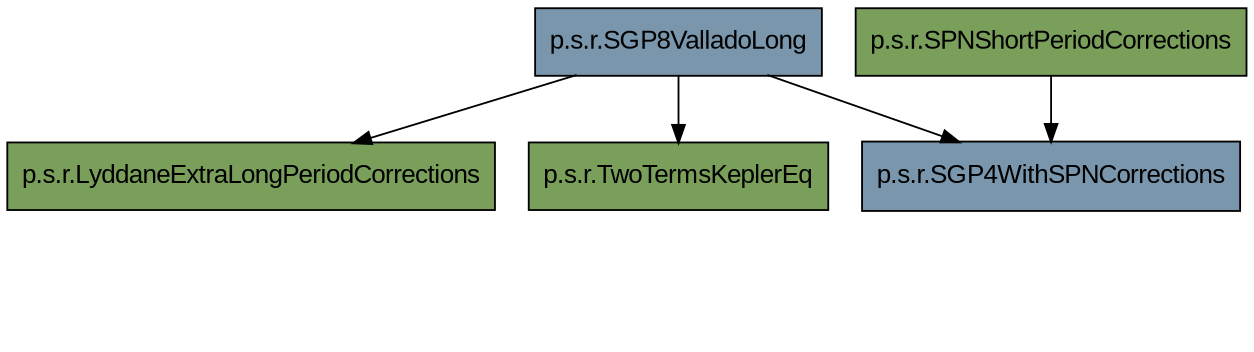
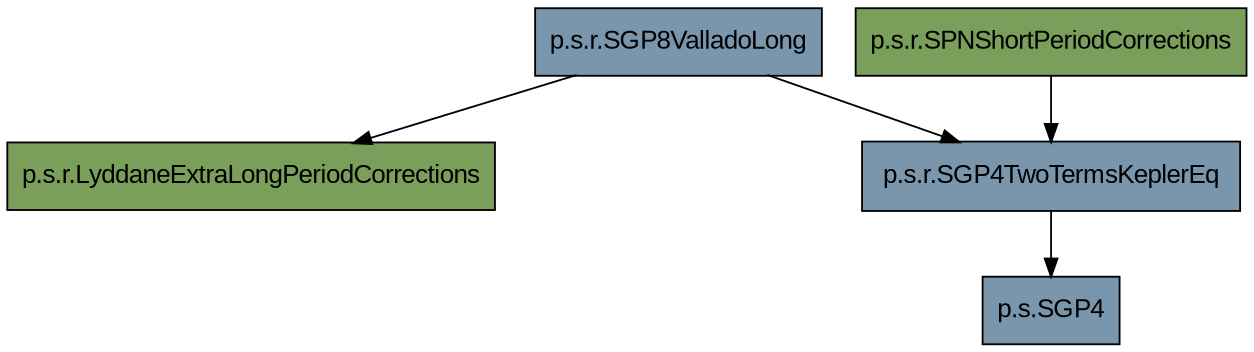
  digraph {
    fontname="Liberation Sans"
    node [fillcolor="#799F5A" fontname="Liberation Sans" shape=record style=filled]
    edge [arrowtail=none fontname="Liberation Sans"]
    "p.s.r.LyddaneExtraLongPeriodCorrections"
    n2 [fillcolor="#7996AC" label="p.s.r.SGP8ValladoLong"]
-   "p.s.r.SGP4WithSPNCorrections" [fillcolor="#7996AC"]
-   "p.s.r.TwoTermsKeplerEq"
+   "p.s.r.SGP4WithSPNCorrections" [fillcolor="#7996AC" label="p.s.r.SGP4TwoTermsKeplerEq"]
+   "p.s.SGP4" [fillcolor="#7996AC"]
    "p.s.r.SPNShortPeriodCorrections"
    n2 -> "p.s.r.LyddaneExtraLongPeriodCorrections"
    n2 -> "p.s.r.SGP4WithSPNCorrections"
-   n2 -> "p.s.r.TwoTermsKeplerEq"
+   "p.s.r.SGP4WithSPNCorrections" -> "p.s.SGP4"
    "p.s.r.SPNShortPeriodCorrections" -> "p.s.r.SGP4WithSPNCorrections"
  }
